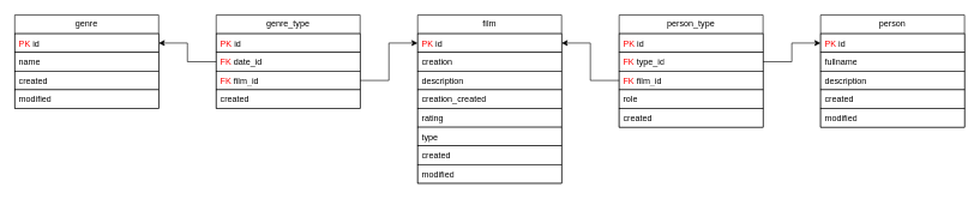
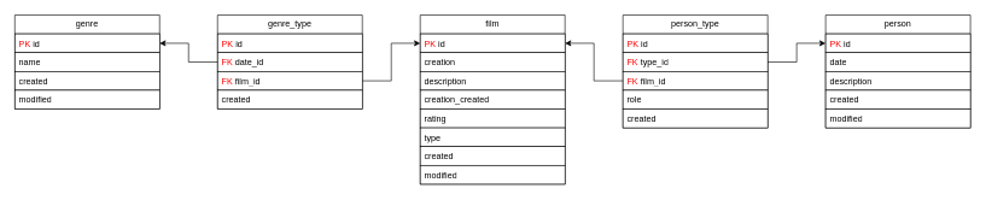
  <mxCell id="0" />
  <mxCell id="1" parent="0" />
  <mxCell id="2" value="film" style="swimlane;fontStyle=0;childLayout=stackLayout;horizontal=1;startSize=26;fillColor=default;horizontalStack=0;resizeParent=1;resizeParentMax=0;resizeLast=0;collapsible=1;marginBottom=0;whiteSpace=wrap;html=1;" parent="1" vertex="1"><mxGeometry x="580" y="20" width="200" height="234" as="geometry" /></mxCell>
  <mxCell id="3" value="&lt;font color=&quot;#ff0000&quot;&gt;PK&lt;/font&gt; id" style="text;strokeColor=default;fillColor=default;align=left;verticalAlign=top;spacingLeft=4;spacingRight=4;overflow=hidden;rotatable=0;points=[[0,0.5],[1,0.5]];portConstraint=eastwest;whiteSpace=wrap;html=1;" vertex="1" parent="2"><mxGeometry y="26" width="200" height="26" as="geometry" /></mxCell>
  <mxCell id="4" value="creation" style="text;strokeColor=default;fillColor=default;align=left;verticalAlign=top;spacingLeft=4;spacingRight=4;overflow=hidden;rotatable=0;points=[[0,0.5],[1,0.5]];portConstraint=eastwest;whiteSpace=wrap;html=1;" parent="2" vertex="1"><mxGeometry y="52" width="200" height="26" as="geometry" /></mxCell>
  <mxCell id="5" value="description" style="text;strokeColor=default;fillColor=default;align=left;verticalAlign=top;spacingLeft=4;spacingRight=4;overflow=hidden;rotatable=0;points=[[0,0.5],[1,0.5]];portConstraint=eastwest;whiteSpace=wrap;html=1;" parent="2" vertex="1"><mxGeometry y="78" width="200" height="26" as="geometry" /></mxCell>
  <mxCell id="6" value="creation_created" style="text;strokeColor=default;fillColor=default;align=left;verticalAlign=top;spacingLeft=4;spacingRight=4;overflow=hidden;rotatable=0;points=[[0,0.5],[1,0.5]];portConstraint=eastwest;whiteSpace=wrap;html=1;" parent="2" vertex="1"><mxGeometry y="104" width="200" height="26" as="geometry" /></mxCell>
  <mxCell id="7" value="rating" style="text;strokeColor=default;fillColor=default;align=left;verticalAlign=top;spacingLeft=4;spacingRight=4;overflow=hidden;rotatable=0;points=[[0,0.5],[1,0.5]];portConstraint=eastwest;whiteSpace=wrap;html=1;" parent="2" vertex="1"><mxGeometry y="130" width="200" height="26" as="geometry" /></mxCell>
  <mxCell id="8" value="type" style="text;strokeColor=default;fillColor=default;align=left;verticalAlign=top;spacingLeft=4;spacingRight=4;overflow=hidden;rotatable=0;points=[[0,0.5],[1,0.5]];portConstraint=eastwest;whiteSpace=wrap;html=1;" parent="2" vertex="1"><mxGeometry y="156" width="200" height="26" as="geometry" /></mxCell>
  <mxCell id="9" value="created" style="text;strokeColor=default;fillColor=default;align=left;verticalAlign=top;spacingLeft=4;spacingRight=4;overflow=hidden;rotatable=0;points=[[0,0.5],[1,0.5]];portConstraint=eastwest;whiteSpace=wrap;html=1;" parent="2" vertex="1"><mxGeometry y="182" width="200" height="26" as="geometry" /></mxCell>
  <mxCell id="10" value="modified" style="text;strokeColor=default;fillColor=default;align=left;verticalAlign=top;spacingLeft=4;spacingRight=4;overflow=hidden;rotatable=0;points=[[0,0.5],[1,0.5]];portConstraint=eastwest;whiteSpace=wrap;html=1;" parent="2" vertex="1"><mxGeometry y="208" width="200" height="26" as="geometry" /></mxCell>
  <mxCell id="11" value="person_type" style="swimlane;fontStyle=0;childLayout=stackLayout;horizontal=1;startSize=26;fillColor=default;horizontalStack=0;resizeParent=1;resizeParentMax=0;resizeLast=0;collapsible=1;marginBottom=0;whiteSpace=wrap;html=1;" vertex="1" parent="1"><mxGeometry x="860" y="20" width="200" height="156" as="geometry" /></mxCell>
  <mxCell id="12" value="&lt;font color=&quot;#ff0000&quot;&gt;PK&lt;/font&gt; id" style="text;strokeColor=default;fillColor=default;align=left;verticalAlign=top;spacingLeft=4;spacingRight=4;overflow=hidden;rotatable=0;points=[[0,0.5],[1,0.5]];portConstraint=eastwest;whiteSpace=wrap;html=1;" vertex="1" parent="11"><mxGeometry y="26" width="200" height="26" as="geometry" /></mxCell>
  <mxCell id="13" value="&lt;font color=&quot;#ff0000&quot;&gt;FK&lt;/font&gt; type_id" style="text;strokeColor=default;fillColor=default;align=left;verticalAlign=top;spacingLeft=4;spacingRight=4;overflow=hidden;rotatable=0;points=[[0,0.5],[1,0.5]];portConstraint=eastwest;whiteSpace=wrap;html=1;" vertex="1" parent="11"><mxGeometry y="52" width="200" height="26" as="geometry" /></mxCell>
  <mxCell id="14" value="&lt;font color=&quot;#ff0000&quot;&gt;FK&lt;/font&gt; film_id" style="text;strokeColor=default;fillColor=default;align=left;verticalAlign=top;spacingLeft=4;spacingRight=4;overflow=hidden;rotatable=0;points=[[0,0.5],[1,0.5]];portConstraint=eastwest;whiteSpace=wrap;html=1;" vertex="1" parent="11"><mxGeometry y="78" width="200" height="26" as="geometry" /></mxCell>
  <mxCell id="15" value="role" style="text;strokeColor=default;fillColor=default;align=left;verticalAlign=top;spacingLeft=4;spacingRight=4;overflow=hidden;rotatable=0;points=[[0,0.5],[1,0.5]];portConstraint=eastwest;whiteSpace=wrap;html=1;" vertex="1" parent="11"><mxGeometry y="104" width="200" height="26" as="geometry" /></mxCell>
  <mxCell id="16" value="created" style="text;strokeColor=default;fillColor=default;align=left;verticalAlign=top;spacingLeft=4;spacingRight=4;overflow=hidden;rotatable=0;points=[[0,0.5],[1,0.5]];portConstraint=eastwest;whiteSpace=wrap;html=1;" vertex="1" parent="11"><mxGeometry y="130" width="200" height="26" as="geometry" /></mxCell>
  <mxCell id="17" value="genre" style="swimlane;fontStyle=0;childLayout=stackLayout;horizontal=1;startSize=26;fillColor=default;horizontalStack=0;resizeParent=1;resizeParentMax=0;resizeLast=0;collapsible=1;marginBottom=0;whiteSpace=wrap;html=1;" vertex="1" parent="1"><mxGeometry x="20" y="20" width="200" height="130" as="geometry" /></mxCell>
  <mxCell id="18" value="&lt;font color=&quot;#ff0000&quot;&gt;PK&lt;/font&gt; id" style="text;strokeColor=default;fillColor=default;align=left;verticalAlign=top;spacingLeft=4;spacingRight=4;overflow=hidden;rotatable=0;points=[[0,0.5],[1,0.5]];portConstraint=eastwest;whiteSpace=wrap;html=1;" vertex="1" parent="17"><mxGeometry y="26" width="200" height="26" as="geometry" /></mxCell>
  <mxCell id="19" value="name" style="text;strokeColor=default;fillColor=default;align=left;verticalAlign=top;spacingLeft=4;spacingRight=4;overflow=hidden;rotatable=0;points=[[0,0.5],[1,0.5]];portConstraint=eastwest;whiteSpace=wrap;html=1;" vertex="1" parent="17"><mxGeometry y="52" width="200" height="26" as="geometry" /></mxCell>
  <mxCell id="20" value="created" style="text;strokeColor=default;fillColor=default;align=left;verticalAlign=top;spacingLeft=4;spacingRight=4;overflow=hidden;rotatable=0;points=[[0,0.5],[1,0.5]];portConstraint=eastwest;whiteSpace=wrap;html=1;" vertex="1" parent="17"><mxGeometry y="78" width="200" height="26" as="geometry" /></mxCell>
  <mxCell id="21" value="modified" style="text;strokeColor=default;fillColor=default;align=left;verticalAlign=top;spacingLeft=4;spacingRight=4;overflow=hidden;rotatable=0;points=[[0,0.5],[1,0.5]];portConstraint=eastwest;whiteSpace=wrap;html=1;" vertex="1" parent="17"><mxGeometry y="104" width="200" height="26" as="geometry" /></mxCell>
  <mxCell id="22" value="genre_type" style="swimlane;fontStyle=0;childLayout=stackLayout;horizontal=1;startSize=26;fillColor=default;horizontalStack=0;resizeParent=1;resizeParentMax=0;resizeLast=0;collapsible=1;marginBottom=0;whiteSpace=wrap;html=1;" vertex="1" parent="1"><mxGeometry x="300" y="20" width="200" height="130" as="geometry" /></mxCell>
  <mxCell id="23" value="&lt;font color=&quot;#ff0000&quot;&gt;PK&lt;/font&gt; id" style="text;strokeColor=default;fillColor=default;align=left;verticalAlign=top;spacingLeft=4;spacingRight=4;overflow=hidden;rotatable=0;points=[[0,0.5],[1,0.5]];portConstraint=eastwest;whiteSpace=wrap;html=1;" vertex="1" parent="22"><mxGeometry y="26" width="200" height="26" as="geometry" /></mxCell>
  <mxCell id="24" value="&lt;font color=&quot;#ff0000&quot;&gt;FK&amp;nbsp;&lt;/font&gt;date_id" style="text;strokeColor=default;fillColor=default;align=left;verticalAlign=top;spacingLeft=4;spacingRight=4;overflow=hidden;rotatable=0;points=[[0,0.5],[1,0.5]];portConstraint=eastwest;whiteSpace=wrap;html=1;" vertex="1" parent="22"><mxGeometry y="52" width="200" height="26" as="geometry" /></mxCell>
  <mxCell id="25" value="&lt;font color=&quot;#ff0000&quot;&gt;FK&amp;nbsp;&lt;/font&gt;film_id" style="text;strokeColor=default;fillColor=default;align=left;verticalAlign=top;spacingLeft=4;spacingRight=4;overflow=hidden;rotatable=0;points=[[0,0.5],[1,0.5]];portConstraint=eastwest;whiteSpace=wrap;html=1;" vertex="1" parent="22"><mxGeometry y="78" width="200" height="26" as="geometry" /></mxCell>
  <mxCell id="26" value="created" style="text;strokeColor=default;fillColor=default;align=left;verticalAlign=top;spacingLeft=4;spacingRight=4;overflow=hidden;rotatable=0;points=[[0,0.5],[1,0.5]];portConstraint=eastwest;whiteSpace=wrap;html=1;" vertex="1" parent="22"><mxGeometry y="104" width="200" height="26" as="geometry" /></mxCell>
  <mxCell id="27" value="person" style="swimlane;fontStyle=0;childLayout=stackLayout;horizontal=1;startSize=26;fillColor=default;horizontalStack=0;resizeParent=1;resizeParentMax=0;resizeLast=0;collapsible=1;marginBottom=0;whiteSpace=wrap;html=1;" vertex="1" parent="1"><mxGeometry x="1140" y="20" width="200" height="156" as="geometry" /></mxCell>
  <mxCell id="28" value="&lt;font color=&quot;#ff0000&quot;&gt;PK&lt;/font&gt; id" style="text;strokeColor=default;fillColor=default;align=left;verticalAlign=top;spacingLeft=4;spacingRight=4;overflow=hidden;rotatable=0;points=[[0,0.5],[1,0.5]];portConstraint=eastwest;whiteSpace=wrap;html=1;" vertex="1" parent="27"><mxGeometry y="26" width="200" height="26" as="geometry" /></mxCell>
- <mxCell id="29" value="fullname" style="text;strokeColor=default;fillColor=default;align=left;verticalAlign=top;spacingLeft=4;spacingRight=4;overflow=hidden;rotatable=0;points=[[0,0.5],[1,0.5]];portConstraint=eastwest;whiteSpace=wrap;html=1;" vertex="1" parent="27"><mxGeometry y="52" width="200" height="26" as="geometry" /></mxCell>
+ <mxCell id="29" value="date" style="text;strokeColor=default;fillColor=default;align=left;verticalAlign=top;spacingLeft=4;spacingRight=4;overflow=hidden;rotatable=0;points=[[0,0.5],[1,0.5]];portConstraint=eastwest;whiteSpace=wrap;html=1;" vertex="1" parent="27"><mxGeometry y="52" width="200" height="26" as="geometry" /></mxCell>
  <mxCell id="30" value="description" style="text;strokeColor=default;fillColor=default;align=left;verticalAlign=top;spacingLeft=4;spacingRight=4;overflow=hidden;rotatable=0;points=[[0,0.5],[1,0.5]];portConstraint=eastwest;whiteSpace=wrap;html=1;" vertex="1" parent="27"><mxGeometry y="78" width="200" height="26" as="geometry" /></mxCell>
  <mxCell id="31" value="created" style="text;strokeColor=default;fillColor=default;align=left;verticalAlign=top;spacingLeft=4;spacingRight=4;overflow=hidden;rotatable=0;points=[[0,0.5],[1,0.5]];portConstraint=eastwest;whiteSpace=wrap;html=1;" vertex="1" parent="27"><mxGeometry y="104" width="200" height="26" as="geometry" /></mxCell>
  <mxCell id="32" value="modified" style="text;strokeColor=default;fillColor=default;align=left;verticalAlign=top;spacingLeft=4;spacingRight=4;overflow=hidden;rotatable=0;points=[[0,0.5],[1,0.5]];portConstraint=eastwest;whiteSpace=wrap;html=1;" vertex="1" parent="27"><mxGeometry y="130" width="200" height="26" as="geometry" /></mxCell>
  <mxCell id="33" style="edgeStyle=orthogonalEdgeStyle;rounded=0;orthogonalLoop=1;jettySize=auto;html=1;exitX=1;exitY=0.5;exitDx=0;exitDy=0;entryX=0;entryY=0.5;entryDx=0;entryDy=0;" edge="1" parent="1" source="13" target="28"><mxGeometry relative="1" as="geometry" /></mxCell>
  <mxCell id="34" style="edgeStyle=orthogonalEdgeStyle;rounded=0;orthogonalLoop=1;jettySize=auto;html=1;exitX=0;exitY=0.5;exitDx=0;exitDy=0;entryX=1;entryY=0.5;entryDx=0;entryDy=0;" edge="1" parent="1" source="14" target="3"><mxGeometry relative="1" as="geometry" /></mxCell>
  <mxCell id="35" style="edgeStyle=orthogonalEdgeStyle;rounded=0;orthogonalLoop=1;jettySize=auto;html=1;exitX=1;exitY=0.5;exitDx=0;exitDy=0;entryX=0;entryY=0.5;entryDx=0;entryDy=0;" edge="1" parent="1" source="25" target="3"><mxGeometry relative="1" as="geometry" /></mxCell>
  <mxCell id="36" style="edgeStyle=orthogonalEdgeStyle;rounded=0;orthogonalLoop=1;jettySize=auto;html=1;exitX=0;exitY=0.5;exitDx=0;exitDy=0;entryX=1;entryY=0.5;entryDx=0;entryDy=0;" edge="1" parent="1" source="24" target="18"><mxGeometry relative="1" as="geometry" /></mxCell>
